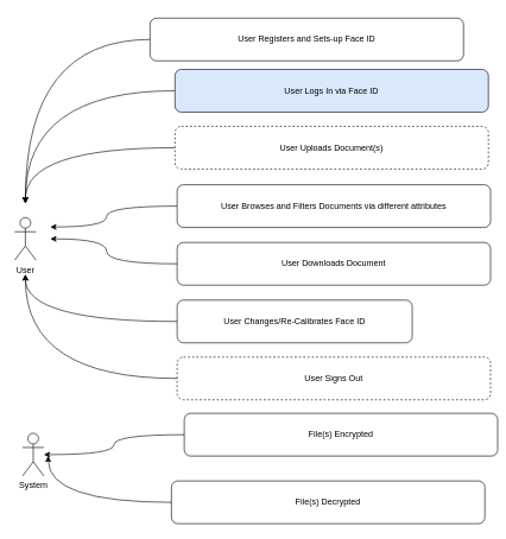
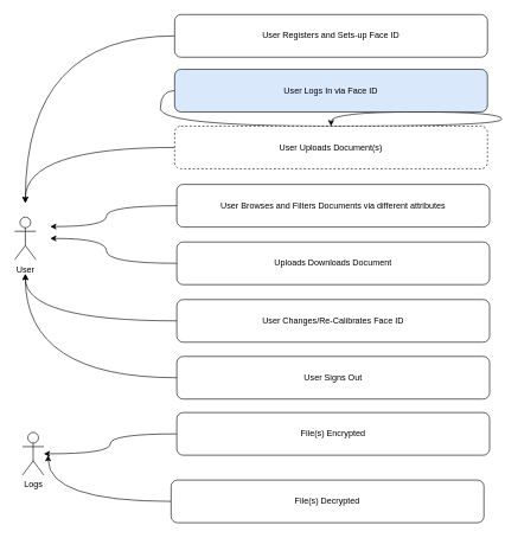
  <mxCell id="0" />
  <mxCell id="1" parent="0" />
  <mxCell id="2" style="edgeStyle=orthogonalEdgeStyle;curved=1;orthogonalLoop=1;jettySize=auto;html=1;exitX=0;exitY=0.5;exitDx=0;exitDy=0;" parent="1" source="3" edge="1"><mxGeometry relative="1" as="geometry"><mxPoint x="35" y="285" as="targetPoint" /></mxGeometry></mxCell>
- <mxCell id="3" value="User Registers and Sets-up Face ID" style="rounded=1;whiteSpace=wrap;html=1;" parent="1" vertex="1"><mxGeometry x="210" y="25" width="440" height="60" as="geometry" /></mxCell>
- <mxCell id="4" style="edgeStyle=orthogonalEdgeStyle;curved=1;orthogonalLoop=1;jettySize=auto;html=1;exitX=0;exitY=0.5;exitDx=0;exitDy=0;" parent="1" source="5" target="16" edge="1"><mxGeometry relative="1" as="geometry" /></mxCell>
+ <mxCell id="3" value="User Registers and Sets-up Face ID" style="rounded=1;whiteSpace=wrap;html=1;" parent="1" vertex="1"><mxGeometry x="245" y="20" width="440" height="60" as="geometry" /></mxCell>
+ <mxCell id="4" style="edgeStyle=orthogonalEdgeStyle;curved=1;orthogonalLoop=1;jettySize=auto;html=1;exitX=0;exitY=0.5;exitDx=0;exitDy=0;" parent="1" source="5" target="7" edge="1"><mxGeometry relative="1" as="geometry" /></mxCell>
  <mxCell id="5" value="User Logs In via Face ID" style="rounded=1;whiteSpace=wrap;html=1;fillColor=#dae8fc;" parent="1" vertex="1"><mxGeometry x="245" y="97" width="440" height="60" as="geometry" /></mxCell>
  <mxCell id="6" style="edgeStyle=orthogonalEdgeStyle;curved=1;orthogonalLoop=1;jettySize=auto;html=1;exitX=0;exitY=0.5;exitDx=0;exitDy=0;" parent="1" source="7" target="16" edge="1"><mxGeometry relative="1" as="geometry" /></mxCell>
  <mxCell id="7" value="User Uploads Document(s)" style="rounded=1;whiteSpace=wrap;html=1;dashed=1;" parent="1" vertex="1"><mxGeometry x="245" y="177" width="440" height="60" as="geometry" /></mxCell>
  <mxCell id="8" style="edgeStyle=orthogonalEdgeStyle;curved=1;orthogonalLoop=1;jettySize=auto;html=1;exitX=0;exitY=0.5;exitDx=0;exitDy=0;entryX=1;entryY=0.333;entryDx=0;entryDy=0;entryPerimeter=0;" parent="1" source="9" target="16" edge="1"><mxGeometry relative="1" as="geometry" /></mxCell>
  <mxCell id="9" value="User Browses and Filters Documents via different attributes" style="rounded=1;whiteSpace=wrap;html=1;" parent="1" vertex="1"><mxGeometry x="248" y="259" width="440" height="60" as="geometry" /></mxCell>
  <mxCell id="10" style="edgeStyle=orthogonalEdgeStyle;curved=1;orthogonalLoop=1;jettySize=auto;html=1;exitX=0;exitY=0.5;exitDx=0;exitDy=0;" parent="1" source="11" target="16" edge="1"><mxGeometry relative="1" as="geometry" /></mxCell>
- <mxCell id="11" value="User Downloads Document" style="rounded=1;whiteSpace=wrap;html=1;" parent="1" vertex="1"><mxGeometry x="248" y="340" width="440" height="60" as="geometry" /></mxCell>
+ <mxCell id="11" value="Uploads Downloads Document" style="rounded=1;whiteSpace=wrap;html=1;" parent="1" vertex="1"><mxGeometry x="248" y="340" width="440" height="60" as="geometry" /></mxCell>
  <mxCell id="12" style="edgeStyle=orthogonalEdgeStyle;curved=1;orthogonalLoop=1;jettySize=auto;html=1;exitX=0;exitY=0.5;exitDx=0;exitDy=0;" parent="1" source="13" target="16" edge="1"><mxGeometry relative="1" as="geometry" /></mxCell>
- <mxCell id="13" value="User Changes/Re-Calibrates Face ID" style="rounded=1;whiteSpace=wrap;html=1;" parent="1" vertex="1"><mxGeometry x="248" y="421" width="330" height="60" as="geometry" /></mxCell>
+ <mxCell id="13" value="User Changes/Re-Calibrates Face ID" style="rounded=1;whiteSpace=wrap;html=1;" parent="1" vertex="1"><mxGeometry x="248" y="421" width="440" height="60" as="geometry" /></mxCell>
  <mxCell id="14" style="edgeStyle=orthogonalEdgeStyle;curved=1;orthogonalLoop=1;jettySize=auto;html=1;exitX=0;exitY=0.5;exitDx=0;exitDy=0;" parent="1" source="15" target="16" edge="1"><mxGeometry relative="1" as="geometry" /></mxCell>
- <mxCell id="15" value="User Signs Out" style="rounded=1;whiteSpace=wrap;html=1;dashed=1;" parent="1" vertex="1"><mxGeometry x="248" y="501" width="440" height="60" as="geometry" /></mxCell>
+ <mxCell id="15" value="User Signs Out" style="rounded=1;whiteSpace=wrap;html=1;" parent="1" vertex="1"><mxGeometry x="248" y="501" width="440" height="60" as="geometry" /></mxCell>
  <mxCell id="16" value="User" style="shape=umlActor;verticalLabelPosition=bottom;verticalAlign=top;html=1;outlineConnect=0;perimeterSpacing=20;" parent="1" vertex="1"><mxGeometry x="20" y="305" width="30" height="60" as="geometry" /></mxCell>
  <mxCell id="17" style="edgeStyle=orthogonalEdgeStyle;orthogonalLoop=1;jettySize=auto;html=1;exitX=0;exitY=0.5;exitDx=0;exitDy=0;curved=1;" edge="1" parent="1" source="18" target="21"><mxGeometry relative="1" as="geometry" /></mxCell>
- <mxCell id="18" value="File(s) Encrypted" style="rounded=1;whiteSpace=wrap;html=1;" vertex="1" parent="1"><mxGeometry x="258" y="580" width="440" height="60" as="geometry" /></mxCell>
+ <mxCell id="18" value="File(s) Encrypted" style="rounded=1;whiteSpace=wrap;html=1;" vertex="1" parent="1"><mxGeometry x="248" y="580" width="440" height="60" as="geometry" /></mxCell>
  <mxCell id="19" style="edgeStyle=orthogonalEdgeStyle;curved=1;orthogonalLoop=1;jettySize=auto;html=1;exitX=0;exitY=0.5;exitDx=0;exitDy=0;" edge="1" parent="1" source="20"><mxGeometry relative="1" as="geometry"><mxPoint x="67" y="640" as="targetPoint" /></mxGeometry></mxCell>
  <mxCell id="20" value="File(s) Decrypted" style="rounded=1;whiteSpace=wrap;html=1;" vertex="1" parent="1"><mxGeometry x="240" y="675" width="440" height="60" as="geometry" /></mxCell>
- <mxCell id="21" value="System" style="shape=umlActor;verticalLabelPosition=bottom;verticalAlign=top;html=1;outlineConnect=0;" vertex="1" parent="1"><mxGeometry x="31" y="608" width="30" height="60" as="geometry" /></mxCell>
+ <mxCell id="21" value="Logs" style="shape=umlActor;verticalLabelPosition=bottom;verticalAlign=top;html=1;outlineConnect=0;" vertex="1" parent="1"><mxGeometry x="31" y="608" width="30" height="60" as="geometry" /></mxCell>
